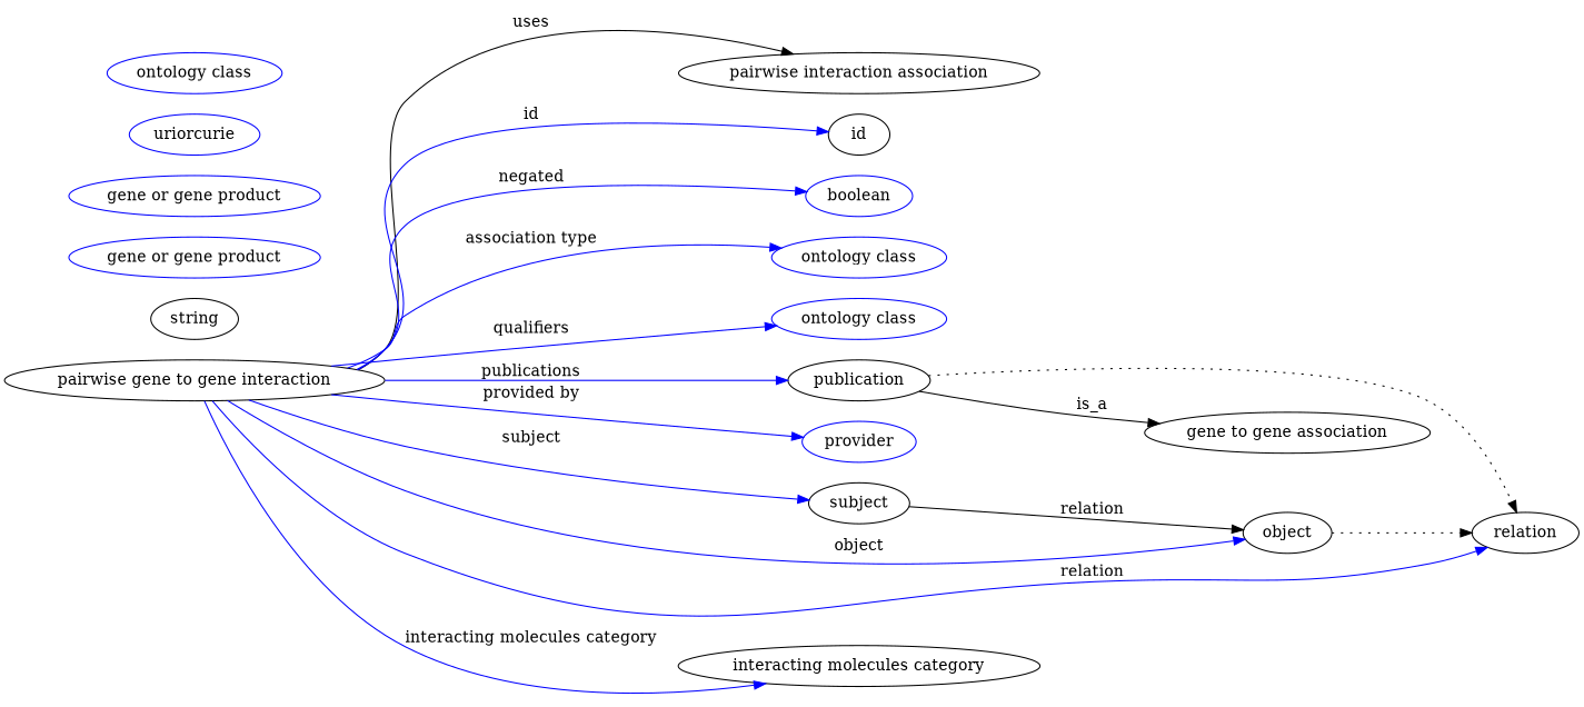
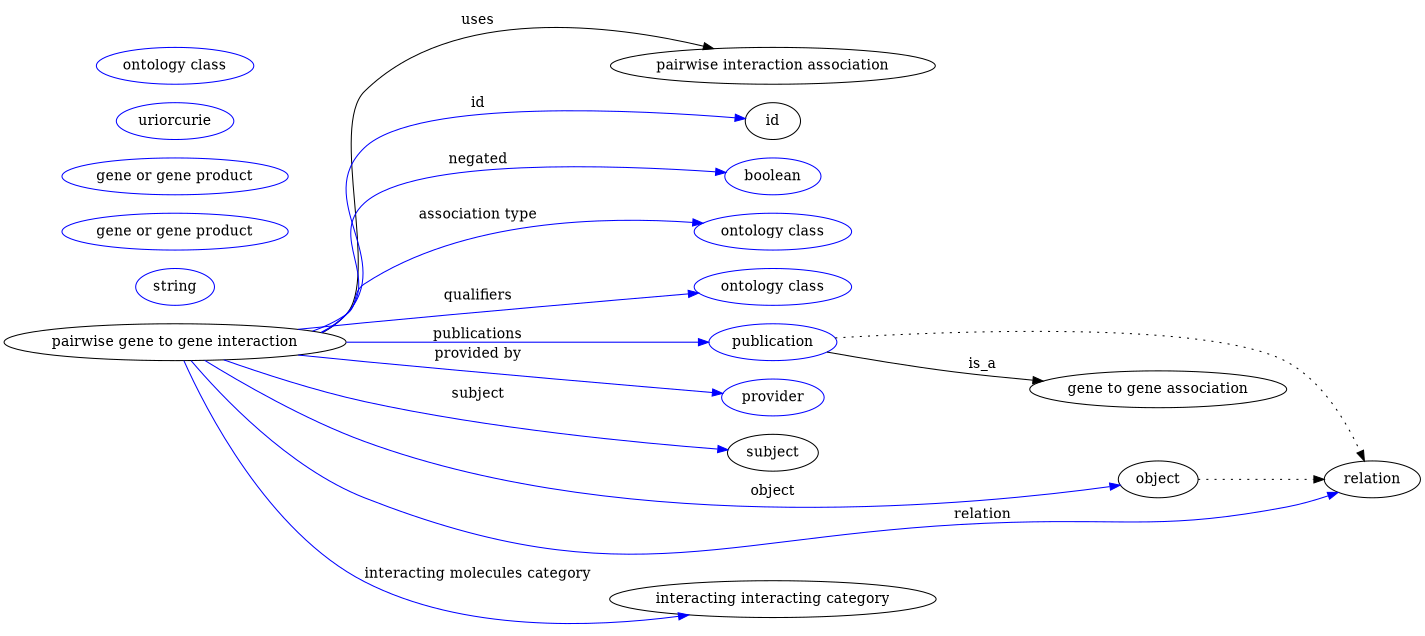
  digraph {
    rankdir=LR
    node [color=blue]
    edge [color=blue style=solid]
    n1 [height=0.5 label="pairwise gene to gene interaction" width=3.5566 color=""]
    "pairwise interaction association" [height=0.5 width=3.3941 color=""]
    id [height=0.5 width=0.75 color=""]
    n4 [height=0.5 label=boolean width=1.0652]
    n5 [height=0.5 label="ontology class" width=1.7151]
    n6 [height=0.5 label="ontology class" width=1.7151]
-   n7 [color=black height=0.5 label=publication width=1.3902]
+   n7 [height=0.5 label=publication width=1.3902]
    n8 [height=0.5 label=provider width=1.1193]
    subject [height=0.5 width=0.99297 color=""]
    object [height=0.5 width=0.9027 color=""]
    relation [height=0.5 width=1.0471 color=""]
-   "interacting molecules category" [height=0.5 width=3.3219 color=""]
+   "interacting molecules category" [height=0.5 width=3.3219 label="interacting interacting category" color=""]
    "gene to gene association" [height=0.5 width=2.69 color=""]
-   n14 [color=black height=0.5 label=string width=0.84854]
+   n14 [height=0.5 label=string width=0.84854]
    n15 [height=0.5 label="gene or gene product" width=2.3651]
    n16 [height=0.5 label="gene or gene product" width=2.3651]
    n17 [height=0.5 label=uriorcurie width=1.2638]
    n18 [height=0.5 label="ontology class" width=1.7151]
    n1 -> "pairwise interaction association" [label=uses color="" style=""]
    n1 -> id [label=id]
    n1 -> n4 [label=negated]
    n1 -> n5 [label="association type"]
    n1 -> n6 [label=qualifiers]
    n1 -> n7 [label=publications]
    n1 -> n8 [label="provided by"]
    n1 -> subject [label=subject]
    n1 -> object [label=object]
    n1 -> relation [label=relation]
    n1 -> "interacting molecules category" [label="interacting molecules category"]
    n7 -> relation [style=dotted color=""]
    n7 -> "gene to gene association" [label=is_a color="" style=""]
-   subject -> object [label=relation color="" style=""]
    object -> relation [style=dotted color=""]
  }
